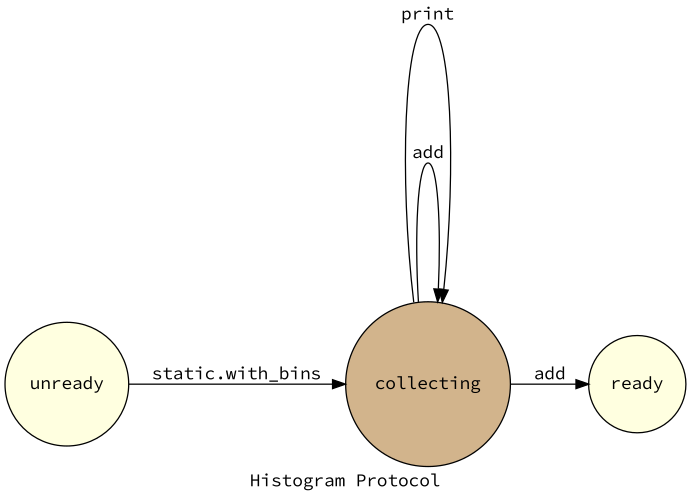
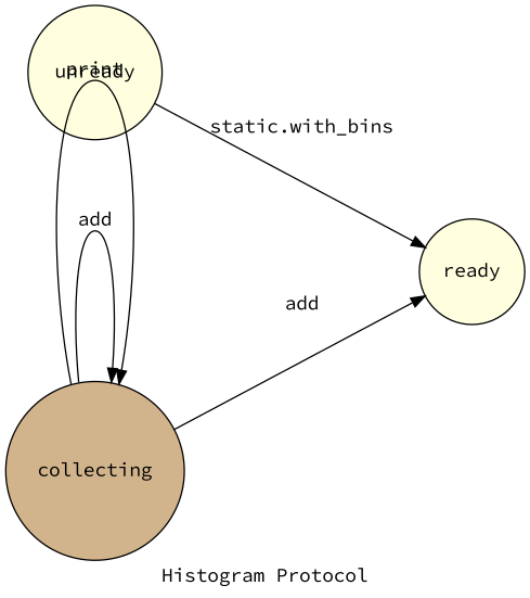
  digraph {
    fontname="Source Code Pro"
    label="Histogram Protocol"
    nodesep=1.5
    rankdir=LR
    node [fillcolor=lightyellow fontname="Source Code Pro" shape=circle style=filled]
    edge [fontname="Source Code Pro"]
    unready
    ready
    collecting [fillcolor=tan]
-   unready -> collecting [label="static.with_bins"]
+   unready -> ready [label="static.with_bins"]
    collecting -> ready [label=add]
    collecting -> collecting [label=add]
    collecting -> collecting [label=print]
  }
